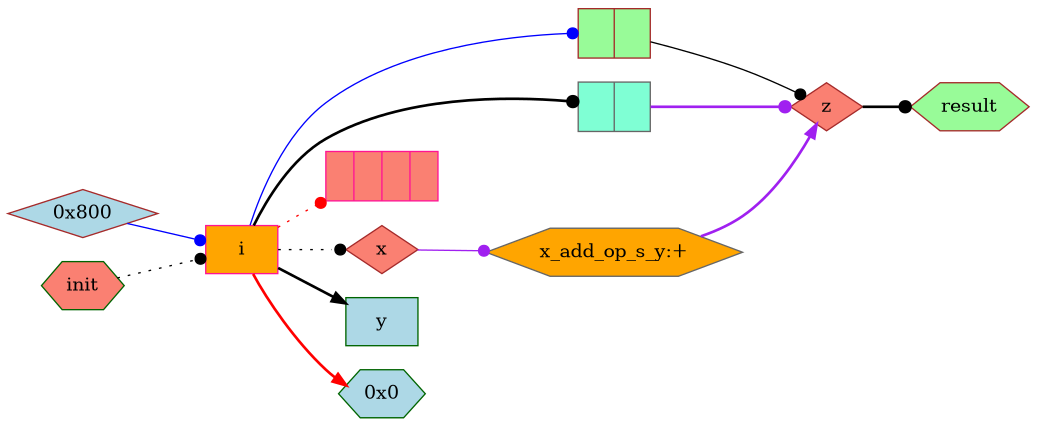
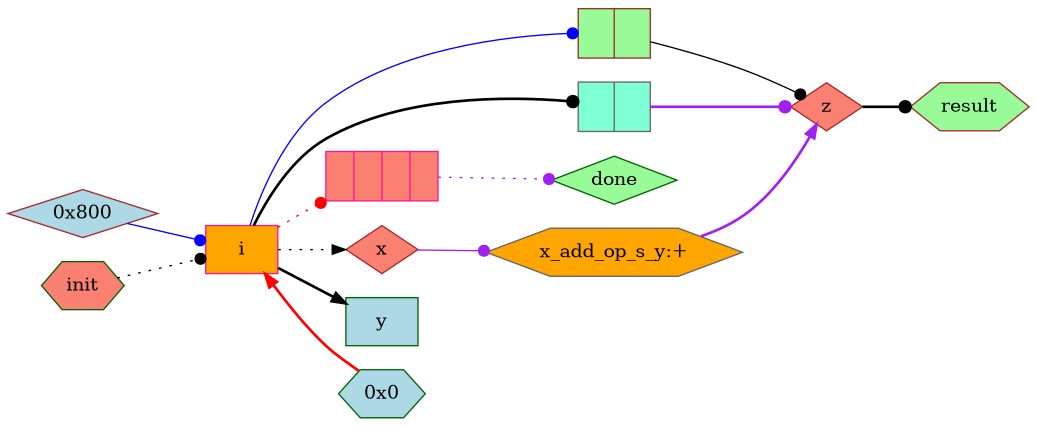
  digraph {
    rankdir=LR
    node [color=brown fillcolor=salmon shape=diamond style=filled]
    edge [arrowhead=dot color=black style=bold]
    n1 [fillcolor=palegreen label="{|}" shape=record]
    n2 [label=z]
    n3 [fillcolor=palegreen label=result shape=hexagon]
    n4 [color=gray40 fillcolor=aquamarine label="{|}" shape=record]
    n5 [fillcolor=lightblue label="0x800"]
    n6 [color=deeppink fillcolor=orange label=i shape=box]
    n7 [color=deeppink label="{|||}" shape=record]
    n8 [label=x]
    n9 [color=darkgreen fillcolor=lightblue label=y shape=box]
    n10 [color=darkgreen fillcolor=lightblue label="0x0" shape=hexagon]
+   n11 [color=darkgreen fillcolor=palegreen label=done]
    n12 [color=gray40 fillcolor=orange label="x_add_op_s_y:+" shape=hexagon]
    n13 [color=darkgreen label=init shape=hexagon]
    n1 -> n2 [style=solid]
    n2 -> n3
    n4 -> n2 [color=purple]
    n5 -> n6 [color=blue style=solid]
    n6 -> n1 [color=blue headport=input style=solid]
    n6 -> n4 [headport=input]
    n6 -> n7 [color=red headport=input style=dotted]
-   n6 -> n8 [style=dotted]
+   n6 -> n8 [arrowhead=normal style=dotted]
    n6 -> n9 [arrowhead=normal]
+   n7 -> n11 [color=purple style=dotted]
    n8 -> n12 [color=purple style=solid]
-   n6 -> n10 [arrowhead=normal color=red]
+   n10 -> n6 [arrowhead=normal color=red]
    n12 -> n2 [arrowhead=normal color=purple]
    n13 -> n6 [style=dotted]
  }
